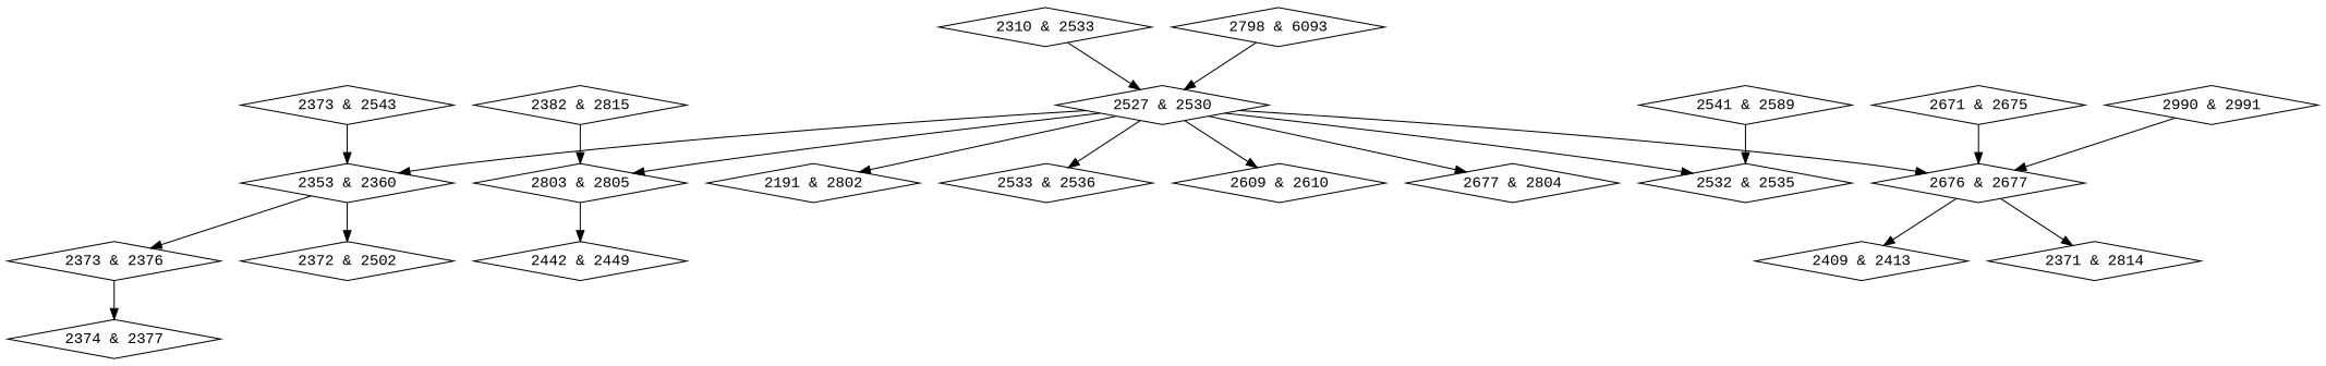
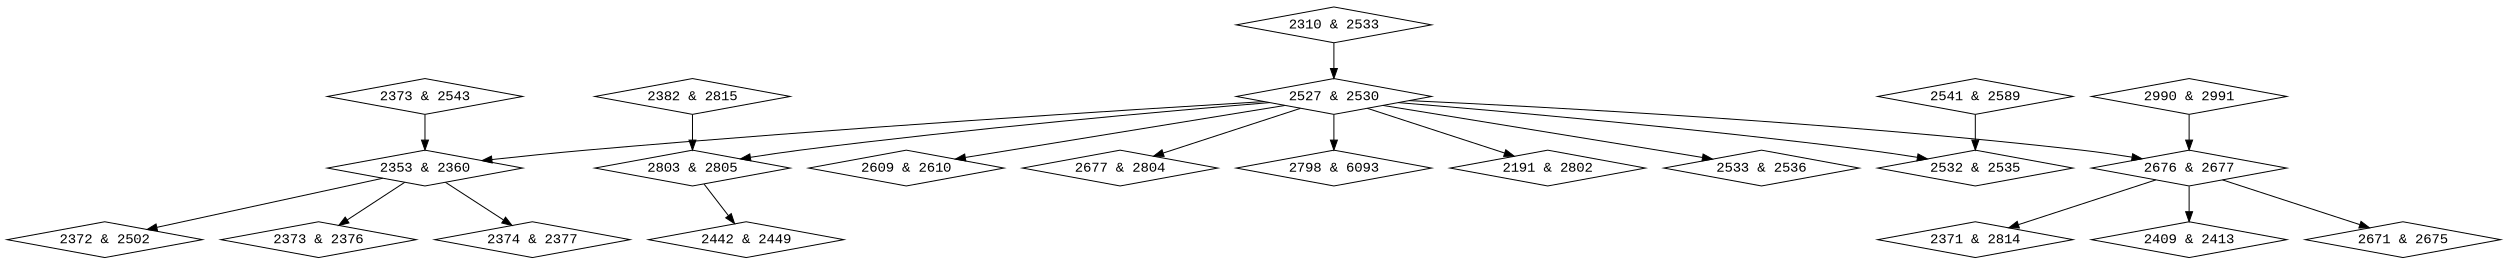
  digraph {
    fontname="Liberation Mono"
    node [fontname="Liberation Mono" shape=diamond]
    edge [fontname="Liberation Mono"]
    n1 [label="2191 & 2802"]
    n2 [label="2310 & 2533"]
    n3 [label="2527 & 2530"]
    n4 [label="2533 & 2536"]
    n5 [label="2353 & 2360"]
    n6 [label="2372 & 2502"]
    n7 [label="2373 & 2376"]
    n8 [label="2374 & 2377"]
    n9 [label="2373 & 2543"]
    n10 [label="2371 & 2814"]
    n11 [label="2382 & 2815"]
    n12 [label="2803 & 2805"]
    n13 [label="2409 & 2413"]
    n14 [label="2442 & 2449"]
    n15 [label="2532 & 2535"]
    n16 [label="2609 & 2610"]
    n17 [label="2676 & 2677"]
    n18 [label="2677 & 2804"]
    n19 [label="2671 & 2675"]
    n20 [label="2541 & 2589"]
    n21 [label="2990 & 2991"]
    n22 [label="2798 & 6093"]
    n2 -> n3
    n3 -> n1
    n3 -> n4
    n3 -> n5
    n3 -> n12
    n3 -> n15
    n3 -> n16
    n3 -> n17
    n3 -> n18
    n5 -> n6
    n5 -> n7
-   n7 -> n8
+   n5 -> n8
    n9 -> n5
    n11 -> n12
    n12 -> n14
    n17 -> n10
    n17 -> n13
-   n19 -> n17
+   n17 -> n19
    n20 -> n15
    n21 -> n17
-   n22 -> n3
+   n3 -> n22
  }
